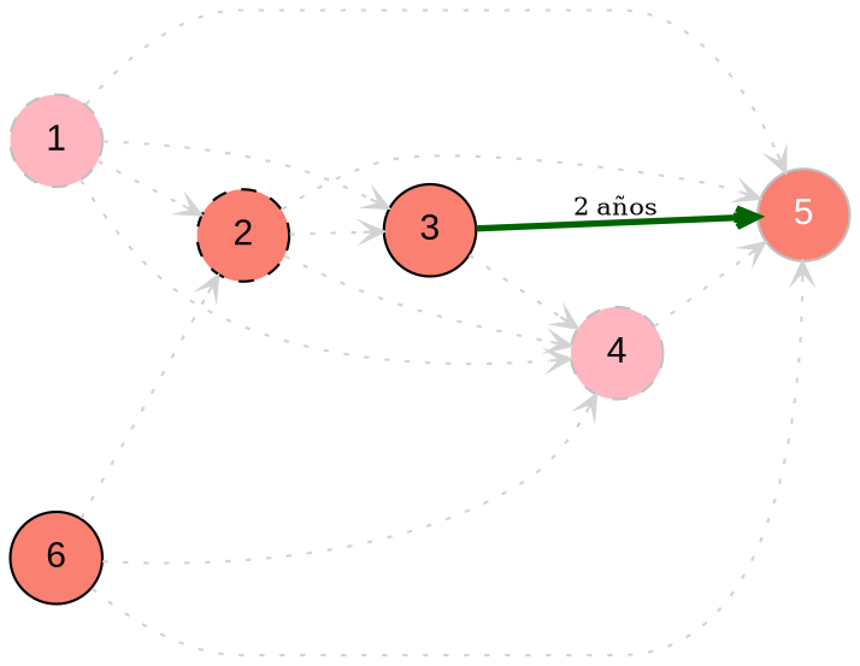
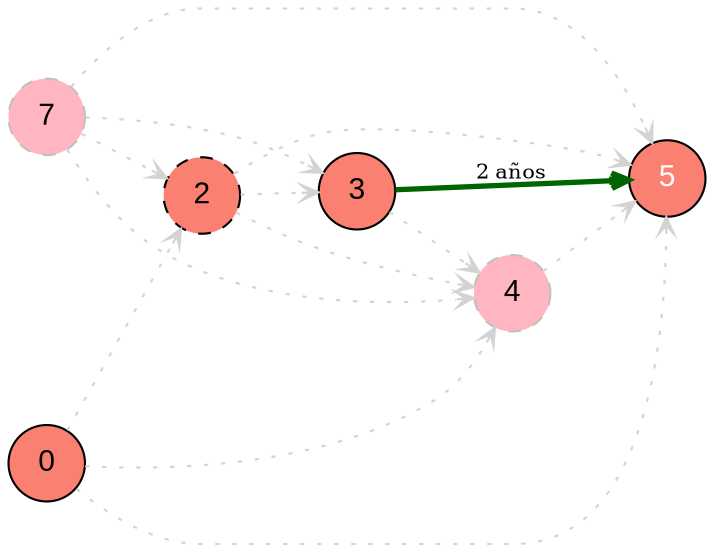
  digraph {
    rankdir=LR
    node [fillcolor=salmon fontname=Arial shape=circle style="filled,dashed"]
    edge [arrowhead=open arrowsize=0.8 color=lightgray style=dotted]
-   1 [color=gray fillcolor=lightpink]
+   1 [color=gray fillcolor=lightpink label=7]
    2 [color=black]
    3 [style=filled]
    4 [color=gray fillcolor=lightpink]
-   5 [fontcolor=white style=filled color=gray]
-   0 [style=filled label=6]
+   5 [fontcolor=white style=filled]
+   0 [style=filled]
    1 -> 2
    1 -> 3
    1 -> 4
    1 -> 5
    2 -> 3
    2 -> 4
    2 -> 5
    3 -> 4
    3 -> 5 [arrowhead=vee color=darkgreen fontsize=10 label="2 años" penwidth=2.5 style=solid]
    4 -> 5
    0 -> 2
    0 -> 4
    0 -> 5
  }
